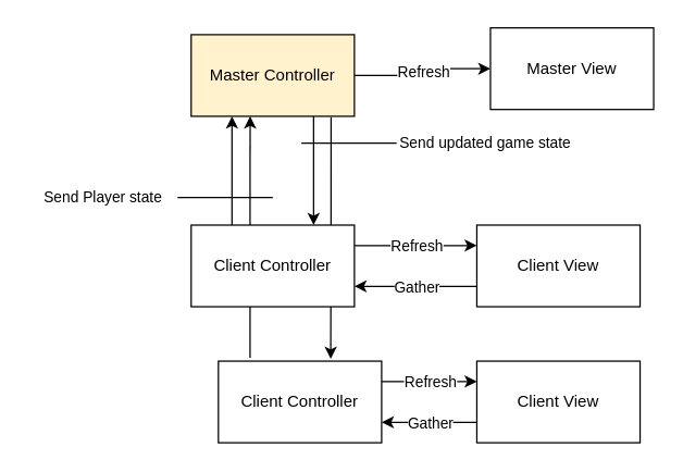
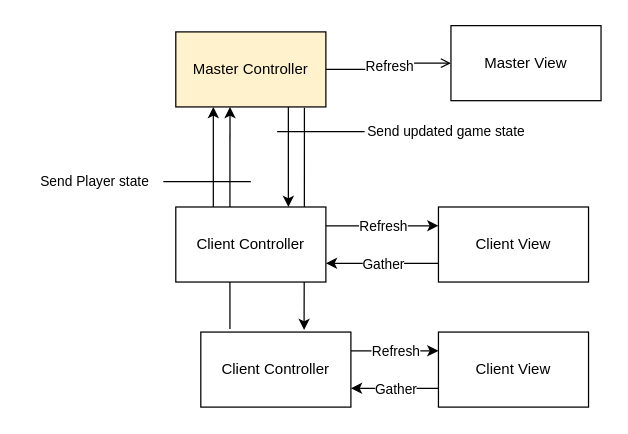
  <mxCell id="0" />
  <mxCell id="1" parent="0" />
- <mxCell id="2" value="" style="edgeStyle=orthogonalEdgeStyle;rounded=0;orthogonalLoop=1;jettySize=auto;html=1;" edge="1" parent="1" source="7" target="12"><mxGeometry relative="1" as="geometry" /></mxCell>
+ <mxCell id="2" value="" style="edgeStyle=orthogonalEdgeStyle;rounded=0;orthogonalLoop=1;jettySize=auto;html=1;endArrow=open;" edge="1" parent="1" source="7" target="12"><mxGeometry relative="1" as="geometry" /></mxCell>
  <mxCell id="3" value="Refresh" style="edgeLabel;html=1;align=center;verticalAlign=middle;resizable=0;points=[];" vertex="1" connectable="0" parent="2"><mxGeometry relative="1" as="geometry"><mxPoint as="offset" /></mxGeometry></mxCell>
  <mxCell id="4" value="" style="edgeStyle=orthogonalEdgeStyle;rounded=0;orthogonalLoop=1;jettySize=auto;html=1;exitX=0.75;exitY=1;exitDx=0;exitDy=0;entryX=0.75;entryY=0;entryDx=0;entryDy=0;" edge="1" parent="1" source="7" target="11"><mxGeometry relative="1" as="geometry" /></mxCell>
  <mxCell id="5" value="" style="edgeStyle=orthogonalEdgeStyle;rounded=0;orthogonalLoop=1;jettySize=auto;html=1;exitX=0.361;exitY=1;exitDx=0;exitDy=0;exitPerimeter=0;entryX=0.194;entryY=-0.042;entryDx=0;entryDy=0;entryPerimeter=0;endArrow=none;endFill=0;startArrow=classic;startFill=1;" edge="1" parent="1" source="7" target="16"><mxGeometry relative="1" as="geometry"><mxPoint x="183" y="246" as="targetPoint" /></mxGeometry></mxCell>
  <mxCell id="6" value="" style="edgeStyle=orthogonalEdgeStyle;rounded=0;orthogonalLoop=1;jettySize=auto;html=1;exitX=0.857;exitY=1.01;exitDx=0;exitDy=0;exitPerimeter=0;entryX=0.688;entryY=-0.028;entryDx=0;entryDy=0;entryPerimeter=0;" edge="1" parent="1" source="7" target="16"><mxGeometry relative="1" as="geometry"><mxPoint x="243" y="244" as="targetPoint" /></mxGeometry></mxCell>
  <mxCell id="7" value="Master Controller" style="rounded=0;whiteSpace=wrap;html=1;fillColor=#fff2cc;" vertex="1" parent="1"><mxGeometry x="140" y="25" width="120" height="60" as="geometry" /></mxCell>
  <mxCell id="8" value="" style="edgeStyle=orthogonalEdgeStyle;rounded=0;orthogonalLoop=1;jettySize=auto;html=1;exitX=1;exitY=0.25;exitDx=0;exitDy=0;entryX=0;entryY=0.25;entryDx=0;entryDy=0;" edge="1" parent="1" source="11" target="15"><mxGeometry relative="1" as="geometry" /></mxCell>
  <mxCell id="9" value="Refresh" style="edgeLabel;html=1;align=center;verticalAlign=middle;resizable=0;points=[];" vertex="1" connectable="0" parent="8"><mxGeometry relative="1" as="geometry"><mxPoint as="offset" /></mxGeometry></mxCell>
  <mxCell id="10" value="" style="edgeStyle=orthogonalEdgeStyle;rounded=0;orthogonalLoop=1;jettySize=auto;html=1;exitX=0.25;exitY=0;exitDx=0;exitDy=0;entryX=0.25;entryY=1;entryDx=0;entryDy=0;" edge="1" parent="1" source="11" target="7"><mxGeometry relative="1" as="geometry" /></mxCell>
  <mxCell id="11" value="Client Controller" style="whiteSpace=wrap;html=1;" vertex="1" parent="1"><mxGeometry x="140" y="165" width="120" height="60" as="geometry" /></mxCell>
  <mxCell id="12" value="Master View" style="rounded=0;whiteSpace=wrap;html=1;" vertex="1" parent="1"><mxGeometry x="360" y="20" width="120" height="60" as="geometry" /></mxCell>
  <mxCell id="13" value="" style="edgeStyle=orthogonalEdgeStyle;rounded=0;orthogonalLoop=1;jettySize=auto;html=1;entryX=1;entryY=0.75;entryDx=0;entryDy=0;exitX=0;exitY=0.75;exitDx=0;exitDy=0;" edge="1" parent="1" source="15" target="11"><mxGeometry relative="1" as="geometry" /></mxCell>
  <mxCell id="14" value="Gather" style="edgeLabel;html=1;align=center;verticalAlign=middle;resizable=0;points=[];" vertex="1" connectable="0" parent="13"><mxGeometry relative="1" as="geometry"><mxPoint as="offset" /></mxGeometry></mxCell>
  <mxCell id="15" value="Client View" style="rounded=0;whiteSpace=wrap;html=1;" vertex="1" parent="1"><mxGeometry x="350" y="165" width="120" height="60" as="geometry" /></mxCell>
  <mxCell id="16" value="Client Controller" style="whiteSpace=wrap;html=1;" vertex="1" parent="1"><mxGeometry x="160" y="265" width="120" height="60" as="geometry" /></mxCell>
  <mxCell id="17" value="" style="edgeStyle=orthogonalEdgeStyle;rounded=0;orthogonalLoop=1;jettySize=auto;html=1;exitX=1;exitY=0.25;exitDx=0;exitDy=0;entryX=0;entryY=0.25;entryDx=0;entryDy=0;" edge="1" source="16" target="21" parent="1"><mxGeometry relative="1" as="geometry"><Array as="points"><mxPoint x="310" y="280" /><mxPoint x="310" y="280" /></Array></mxGeometry></mxCell>
  <mxCell id="18" value="Refresh" style="edgeLabel;html=1;align=center;verticalAlign=middle;resizable=0;points=[];" vertex="1" connectable="0" parent="17"><mxGeometry relative="1" as="geometry"><mxPoint as="offset" /></mxGeometry></mxCell>
  <mxCell id="19" value="" style="edgeStyle=orthogonalEdgeStyle;rounded=0;orthogonalLoop=1;jettySize=auto;html=1;entryX=1;entryY=0.75;entryDx=0;entryDy=0;exitX=0;exitY=0.75;exitDx=0;exitDy=0;" edge="1" source="21" target="16" parent="1"><mxGeometry relative="1" as="geometry" /></mxCell>
  <mxCell id="20" value="Gather" style="edgeLabel;html=1;align=center;verticalAlign=middle;resizable=0;points=[];" vertex="1" connectable="0" parent="19"><mxGeometry relative="1" as="geometry"><mxPoint as="offset" /></mxGeometry></mxCell>
  <mxCell id="21" value="Client View" style="rounded=0;whiteSpace=wrap;html=1;" vertex="1" parent="1"><mxGeometry x="350" y="265" width="120" height="60" as="geometry" /></mxCell>
  <mxCell id="22" value="" style="endArrow=none;html=1;" edge="1" parent="1"><mxGeometry width="50" height="50" relative="1" as="geometry"><mxPoint x="130" y="144.66" as="sourcePoint" /><mxPoint x="200" y="144.66" as="targetPoint" /></mxGeometry></mxCell>
  <mxCell id="23" value="&lt;font style=&quot;font-size: 11px&quot;&gt;Send Player state&lt;/font&gt;" style="text;html=1;align=center;verticalAlign=middle;resizable=0;points=[];autosize=1;strokeColor=none;" vertex="1" parent="1"><mxGeometry x="20" y="135" width="110" height="20" as="geometry" /></mxCell>
  <mxCell id="24" value="" style="endArrow=none;html=1;" edge="1" parent="1"><mxGeometry width="50" height="50" relative="1" as="geometry"><mxPoint x="221" y="104.71" as="sourcePoint" /><mxPoint x="291" y="104.71" as="targetPoint" /></mxGeometry></mxCell>
  <mxCell id="25" value="&lt;div style=&quot;font-size: 11px&quot; align=&quot;center&quot;&gt;Send updated game state&lt;br&gt;&lt;/div&gt;" style="text;html=1;align=center;verticalAlign=middle;resizable=0;points=[];autosize=1;strokeColor=none;" vertex="1" parent="1"><mxGeometry x="286" y="95" width="140" height="20" as="geometry" /></mxCell>
